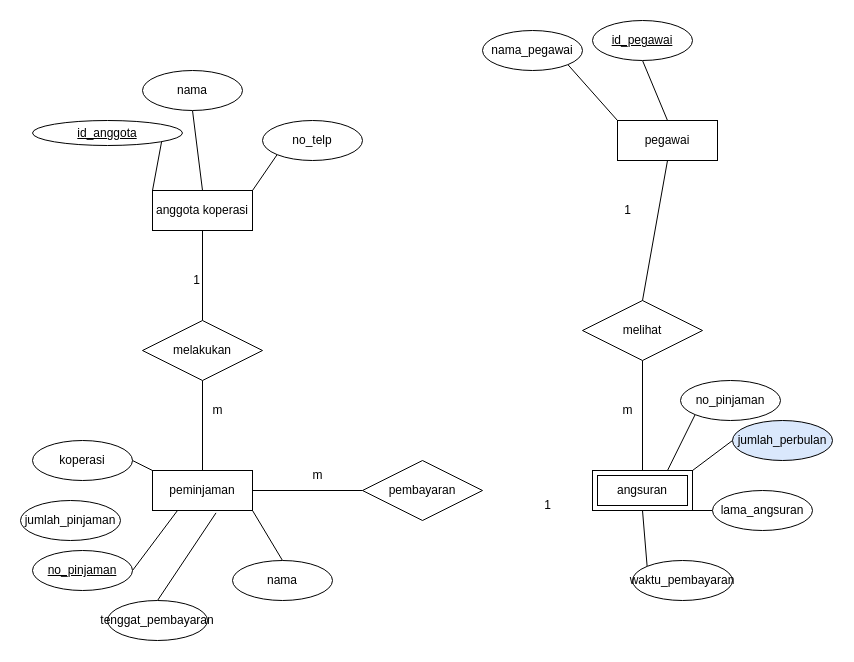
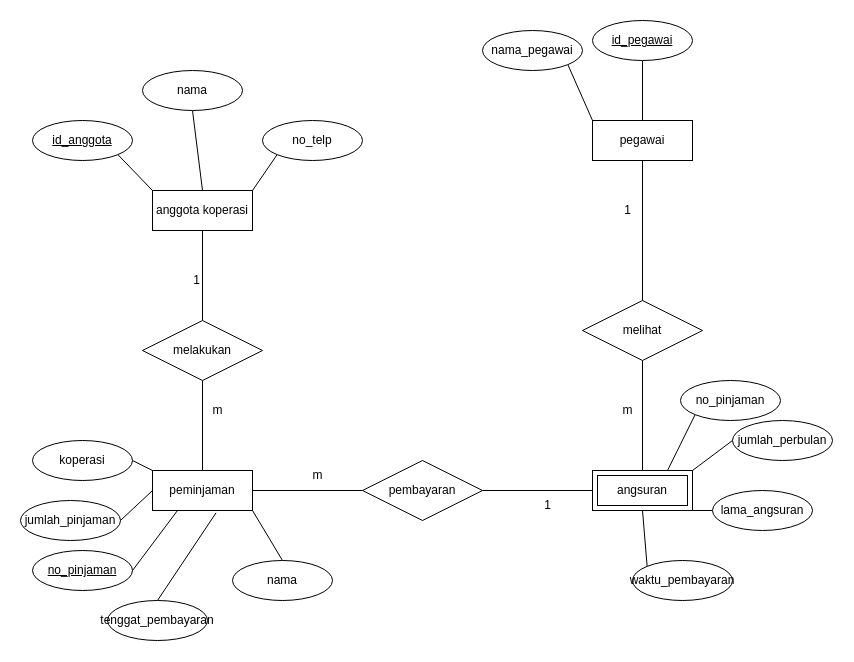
  <mxCell id="0" />
  <mxCell id="1" parent="0" />
  <mxCell id="2" style="rounded=0;orthogonalLoop=1;jettySize=auto;html=1;exitX=0.5;exitY=1;exitDx=0;exitDy=0;entryX=0.5;entryY=0;entryDx=0;entryDy=0;endArrow=none;endFill=0;" edge="1" parent="1" source="3" target="7"><mxGeometry relative="1" as="geometry" /></mxCell>
  <mxCell id="3" value="anggota koperasi" style="whiteSpace=wrap;html=1;align=center;" vertex="1" parent="1"><mxGeometry x="152" y="190" width="100" height="40" as="geometry" /></mxCell>
  <mxCell id="4" style="rounded=0;orthogonalLoop=1;jettySize=auto;html=1;exitX=1;exitY=0.5;exitDx=0;exitDy=0;entryX=0;entryY=0.5;entryDx=0;entryDy=0;endArrow=none;endFill=0;" edge="1" parent="1" source="5" target="9"><mxGeometry relative="1" as="geometry" /></mxCell>
  <mxCell id="5" value="peminjaman" style="whiteSpace=wrap;html=1;align=center;" vertex="1" parent="1"><mxGeometry x="152" y="470" width="100" height="40" as="geometry" /></mxCell>
  <mxCell id="6" style="rounded=0;orthogonalLoop=1;jettySize=auto;html=1;exitX=0.5;exitY=1;exitDx=0;exitDy=0;entryX=0.5;entryY=0;entryDx=0;entryDy=0;endArrow=none;endFill=0;" edge="1" parent="1" source="7" target="5"><mxGeometry relative="1" as="geometry" /></mxCell>
  <mxCell id="7" value="melakukan" style="shape=rhombus;perimeter=rhombusPerimeter;whiteSpace=wrap;html=1;align=center;" vertex="1" parent="1"><mxGeometry x="142" y="320" width="120" height="60" as="geometry" /></mxCell>
+ <mxCell id="8" style="rounded=0;orthogonalLoop=1;jettySize=auto;html=1;exitX=1;exitY=0.5;exitDx=0;exitDy=0;entryX=0;entryY=0.5;entryDx=0;entryDy=0;endArrow=none;endFill=0;" edge="1" parent="1" source="9" target="10"><mxGeometry relative="1" as="geometry"><mxPoint x="592" y="490" as="targetPoint" /></mxGeometry></mxCell>
  <mxCell id="9" value="pembayaran" style="shape=rhombus;perimeter=rhombusPerimeter;whiteSpace=wrap;html=1;align=center;" vertex="1" parent="1"><mxGeometry x="362" y="460" width="120" height="60" as="geometry" /></mxCell>
  <mxCell id="10" value="angsuran" style="shape=ext;margin=3;double=1;whiteSpace=wrap;html=1;align=center;" vertex="1" parent="1"><mxGeometry x="592" y="470" width="100" height="40" as="geometry" /></mxCell>
  <mxCell id="11" style="rounded=0;orthogonalLoop=1;jettySize=auto;html=1;exitX=0.5;exitY=1;exitDx=0;exitDy=0;entryX=0.5;entryY=0;entryDx=0;entryDy=0;endArrow=none;endFill=0;" edge="1" parent="1" source="12" target="10"><mxGeometry relative="1" as="geometry" /></mxCell>
  <mxCell id="12" value="melihat" style="shape=rhombus;perimeter=rhombusPerimeter;whiteSpace=wrap;html=1;align=center;" vertex="1" parent="1"><mxGeometry x="582" y="300" width="120" height="60" as="geometry" /></mxCell>
  <mxCell id="13" style="rounded=0;orthogonalLoop=1;jettySize=auto;html=1;exitX=0.5;exitY=1;exitDx=0;exitDy=0;entryX=0.5;entryY=0;entryDx=0;entryDy=0;endArrow=none;endFill=0;" edge="1" parent="1" source="14" target="12"><mxGeometry relative="1" as="geometry" /></mxCell>
- <mxCell id="14" value="pegawai" style="whiteSpace=wrap;html=1;align=center;" vertex="1" parent="1"><mxGeometry x="617" y="120" width="100" height="40" as="geometry" /></mxCell>
+ <mxCell id="14" value="pegawai" style="whiteSpace=wrap;html=1;align=center;" vertex="1" parent="1"><mxGeometry x="592" y="120" width="100" height="40" as="geometry" /></mxCell>
  <mxCell id="15" style="rounded=0;orthogonalLoop=1;jettySize=auto;html=1;exitX=1;exitY=0.5;exitDx=0;exitDy=0;entryX=0;entryY=0;entryDx=0;entryDy=0;endArrow=none;endFill=0;" edge="1" parent="1" source="16" target="5"><mxGeometry relative="1" as="geometry" /></mxCell>
  <mxCell id="16" value="koperasi" style="ellipse;whiteSpace=wrap;html=1;align=center;" vertex="1" parent="1"><mxGeometry x="32" y="440" width="100" height="40" as="geometry" /></mxCell>
+ <mxCell id="17" style="rounded=0;orthogonalLoop=1;jettySize=auto;html=1;exitX=1;exitY=0.5;exitDx=0;exitDy=0;entryX=0;entryY=0.5;entryDx=0;entryDy=0;endArrow=none;endFill=0;" edge="1" parent="1" source="18" target="5"><mxGeometry relative="1" as="geometry" /></mxCell>
  <mxCell id="18" value="jumlah_pinjaman" style="ellipse;whiteSpace=wrap;html=1;align=center;" vertex="1" parent="1"><mxGeometry x="20" y="500" width="100" height="40" as="geometry" /></mxCell>
  <mxCell id="19" style="rounded=0;orthogonalLoop=1;jettySize=auto;html=1;exitX=1;exitY=0.5;exitDx=0;exitDy=0;entryX=0.25;entryY=1;entryDx=0;entryDy=0;endArrow=none;endFill=0;" edge="1" parent="1" source="20" target="5"><mxGeometry relative="1" as="geometry" /></mxCell>
  <mxCell id="20" value="&lt;u&gt;no_pinjaman&lt;/u&gt;" style="ellipse;whiteSpace=wrap;html=1;align=center;" vertex="1" parent="1"><mxGeometry x="32" y="550" width="100" height="40" as="geometry" /></mxCell>
  <mxCell id="21" style="rounded=0;orthogonalLoop=1;jettySize=auto;html=1;exitX=0.5;exitY=0;exitDx=0;exitDy=0;entryX=0.635;entryY=1.06;entryDx=0;entryDy=0;entryPerimeter=0;endArrow=none;endFill=0;" edge="1" parent="1" source="22" target="5"><mxGeometry relative="1" as="geometry" /></mxCell>
  <mxCell id="22" value="tenggat_pembayaran" style="ellipse;whiteSpace=wrap;html=1;align=center;" vertex="1" parent="1"><mxGeometry x="107" y="600" width="100" height="40" as="geometry" /></mxCell>
  <mxCell id="23" style="rounded=0;orthogonalLoop=1;jettySize=auto;html=1;exitX=0.5;exitY=0;exitDx=0;exitDy=0;entryX=1;entryY=1;entryDx=0;entryDy=0;endArrow=none;endFill=0;" edge="1" parent="1" source="24" target="5"><mxGeometry relative="1" as="geometry" /></mxCell>
  <mxCell id="24" value="nama" style="ellipse;whiteSpace=wrap;html=1;align=center;" vertex="1" parent="1"><mxGeometry x="232" y="560" width="100" height="40" as="geometry" /></mxCell>
  <mxCell id="25" style="rounded=0;orthogonalLoop=1;jettySize=auto;html=1;exitX=1;exitY=1;exitDx=0;exitDy=0;entryX=0;entryY=0;entryDx=0;entryDy=0;endArrow=none;endFill=0;" edge="1" parent="1" source="26" target="3"><mxGeometry relative="1" as="geometry" /></mxCell>
- <mxCell id="26" value="&lt;u&gt;id_anggota&lt;/u&gt;" style="ellipse;whiteSpace=wrap;html=1;align=center;" vertex="1" parent="1"><mxGeometry x="32" y="120" width="150" height="25" as="geometry" /></mxCell>
+ <mxCell id="26" value="&lt;u&gt;id_anggota&lt;/u&gt;" style="ellipse;whiteSpace=wrap;html=1;align=center;" vertex="1" parent="1"><mxGeometry x="32" y="120" width="100" height="40" as="geometry" /></mxCell>
  <mxCell id="27" style="rounded=0;orthogonalLoop=1;jettySize=auto;html=1;exitX=0.5;exitY=1;exitDx=0;exitDy=0;entryX=0.5;entryY=0;entryDx=0;entryDy=0;endArrow=none;endFill=0;" edge="1" parent="1" source="28" target="3"><mxGeometry relative="1" as="geometry" /></mxCell>
  <mxCell id="28" value="nama" style="ellipse;whiteSpace=wrap;html=1;align=center;" vertex="1" parent="1"><mxGeometry x="142" y="70" width="100" height="40" as="geometry" /></mxCell>
  <mxCell id="29" style="rounded=0;orthogonalLoop=1;jettySize=auto;html=1;exitX=0;exitY=1;exitDx=0;exitDy=0;entryX=1;entryY=0;entryDx=0;entryDy=0;endArrow=none;endFill=0;" edge="1" parent="1" source="30" target="3"><mxGeometry relative="1" as="geometry" /></mxCell>
  <mxCell id="30" value="no_telp" style="ellipse;whiteSpace=wrap;html=1;align=center;" vertex="1" parent="1"><mxGeometry x="262" y="120" width="100" height="40" as="geometry" /></mxCell>
  <mxCell id="31" style="rounded=0;orthogonalLoop=1;jettySize=auto;html=1;exitX=0;exitY=0.5;exitDx=0;exitDy=0;entryX=1;entryY=0;entryDx=0;entryDy=0;endArrow=none;endFill=0;" edge="1" parent="1" source="32" target="10"><mxGeometry relative="1" as="geometry" /></mxCell>
- <mxCell id="32" value="jumlah_perbulan" style="ellipse;whiteSpace=wrap;html=1;align=center;fillColor=#dae8fc;" vertex="1" parent="1"><mxGeometry x="732" y="420" width="100" height="40" as="geometry" /></mxCell>
+ <mxCell id="32" value="jumlah_perbulan" style="ellipse;whiteSpace=wrap;html=1;align=center;" vertex="1" parent="1"><mxGeometry x="732" y="420" width="100" height="40" as="geometry" /></mxCell>
  <mxCell id="33" style="rounded=0;orthogonalLoop=1;jettySize=auto;html=1;exitX=0;exitY=0.5;exitDx=0;exitDy=0;entryX=1;entryY=1;entryDx=0;entryDy=0;endArrow=none;endFill=0;" edge="1" parent="1" source="34" target="10"><mxGeometry relative="1" as="geometry" /></mxCell>
  <mxCell id="34" value="lama_angsuran" style="ellipse;whiteSpace=wrap;html=1;align=center;" vertex="1" parent="1"><mxGeometry x="712" y="490" width="100" height="40" as="geometry" /></mxCell>
  <mxCell id="35" style="rounded=0;orthogonalLoop=1;jettySize=auto;html=1;exitX=0;exitY=0;exitDx=0;exitDy=0;entryX=0.5;entryY=1;entryDx=0;entryDy=0;endArrow=none;endFill=0;" edge="1" parent="1" source="36" target="10"><mxGeometry relative="1" as="geometry" /></mxCell>
  <mxCell id="36" value="waktu_pembayaran" style="ellipse;whiteSpace=wrap;html=1;align=center;" vertex="1" parent="1"><mxGeometry x="632" y="560" width="100" height="40" as="geometry" /></mxCell>
  <mxCell id="37" style="rounded=0;orthogonalLoop=1;jettySize=auto;html=1;exitX=1;exitY=1;exitDx=0;exitDy=0;entryX=0;entryY=0;entryDx=0;entryDy=0;endArrow=none;endFill=0;" edge="1" parent="1" source="38" target="14"><mxGeometry relative="1" as="geometry" /></mxCell>
  <mxCell id="38" value="nama_pegawai" style="ellipse;whiteSpace=wrap;html=1;align=center;" vertex="1" parent="1"><mxGeometry x="482" y="30" width="100" height="40" as="geometry" /></mxCell>
  <mxCell id="39" style="rounded=0;orthogonalLoop=1;jettySize=auto;html=1;exitX=0.5;exitY=1;exitDx=0;exitDy=0;entryX=0.5;entryY=0;entryDx=0;entryDy=0;endArrow=none;endFill=0;" edge="1" parent="1" source="40" target="14"><mxGeometry relative="1" as="geometry" /></mxCell>
  <mxCell id="40" value="&lt;u&gt;id_pegawai&lt;/u&gt;" style="ellipse;whiteSpace=wrap;html=1;align=center;" vertex="1" parent="1"><mxGeometry x="592" y="20" width="100" height="40" as="geometry" /></mxCell>
  <mxCell id="41" value="1" style="text;html=1;align=center;verticalAlign=middle;resizable=0;points=[];autosize=1;strokeColor=none;fillColor=none;" vertex="1" parent="1"><mxGeometry x="181" y="265" width="30" height="30" as="geometry" /></mxCell>
  <mxCell id="42" value="m" style="text;html=1;align=center;verticalAlign=middle;resizable=0;points=[];autosize=1;strokeColor=none;fillColor=none;" vertex="1" parent="1"><mxGeometry x="202" y="395" width="30" height="30" as="geometry" /></mxCell>
  <mxCell id="43" value="m" style="text;html=1;align=center;verticalAlign=middle;resizable=0;points=[];autosize=1;strokeColor=none;fillColor=none;" vertex="1" parent="1"><mxGeometry x="302" y="460" width="30" height="30" as="geometry" /></mxCell>
  <mxCell id="44" value="1" style="text;html=1;align=center;verticalAlign=middle;resizable=0;points=[];autosize=1;strokeColor=none;fillColor=none;" vertex="1" parent="1"><mxGeometry x="532" y="490" width="30" height="30" as="geometry" /></mxCell>
  <mxCell id="45" value="m" style="text;html=1;align=center;verticalAlign=middle;resizable=0;points=[];autosize=1;strokeColor=none;fillColor=none;" vertex="1" parent="1"><mxGeometry x="612" y="395" width="30" height="30" as="geometry" /></mxCell>
  <mxCell id="46" value="1" style="text;html=1;align=center;verticalAlign=middle;resizable=0;points=[];autosize=1;strokeColor=none;fillColor=none;" vertex="1" parent="1"><mxGeometry x="612" y="195" width="30" height="30" as="geometry" /></mxCell>
  <mxCell id="47" style="edgeStyle=none;rounded=0;orthogonalLoop=1;jettySize=auto;html=1;exitX=0;exitY=1;exitDx=0;exitDy=0;entryX=0.75;entryY=0;entryDx=0;entryDy=0;endArrow=none;endFill=0;" edge="1" parent="1" source="48" target="10"><mxGeometry relative="1" as="geometry" /></mxCell>
  <mxCell id="48" value="no_pinjaman" style="ellipse;whiteSpace=wrap;html=1;align=center;" vertex="1" parent="1"><mxGeometry x="680" y="380" width="100" height="40" as="geometry" /></mxCell>
